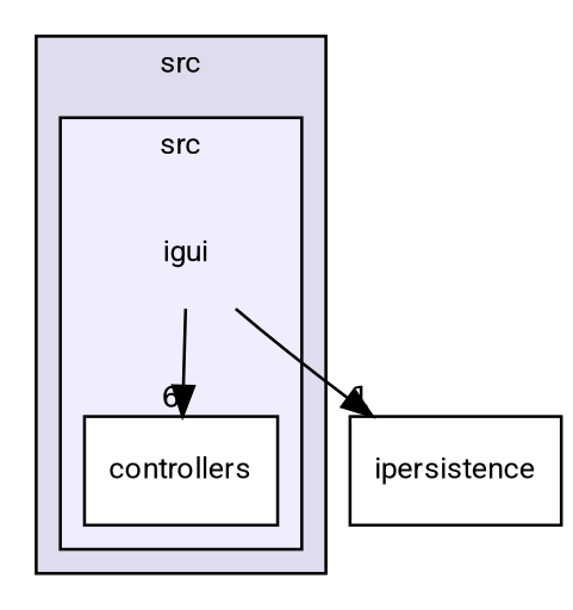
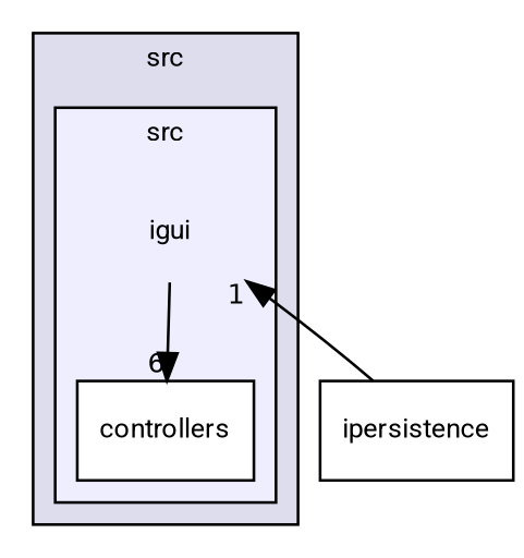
  digraph {
    compound=true
    fontname=Roboto
    node [fontname=Roboto fontsize=10 shape=box]
    edge [fontname=Roboto labeldistance=1.5 labelfontname=Helvetica labelfontsize=10]
    n1 [label=igui shape=plaintext]
    n2 [color=black fillcolor=white label=controllers style=filled]
    n3 [label=ipersistence]
    subgraph cluster_1 {
      bgcolor="#ddddee"
      fontsize=10
      label=src
      pencolor=black
      subgraph cluster_2 {
        bgcolor="#eeeeff"
        fontsize=10
        label=src
        pencolor=black
        n1
        n2
      }
    }
    n1 -> n2 [headlabel=6]
-   n1 -> n3 [headlabel=1]
+   n3 -> n1 [headlabel=1]
  }
